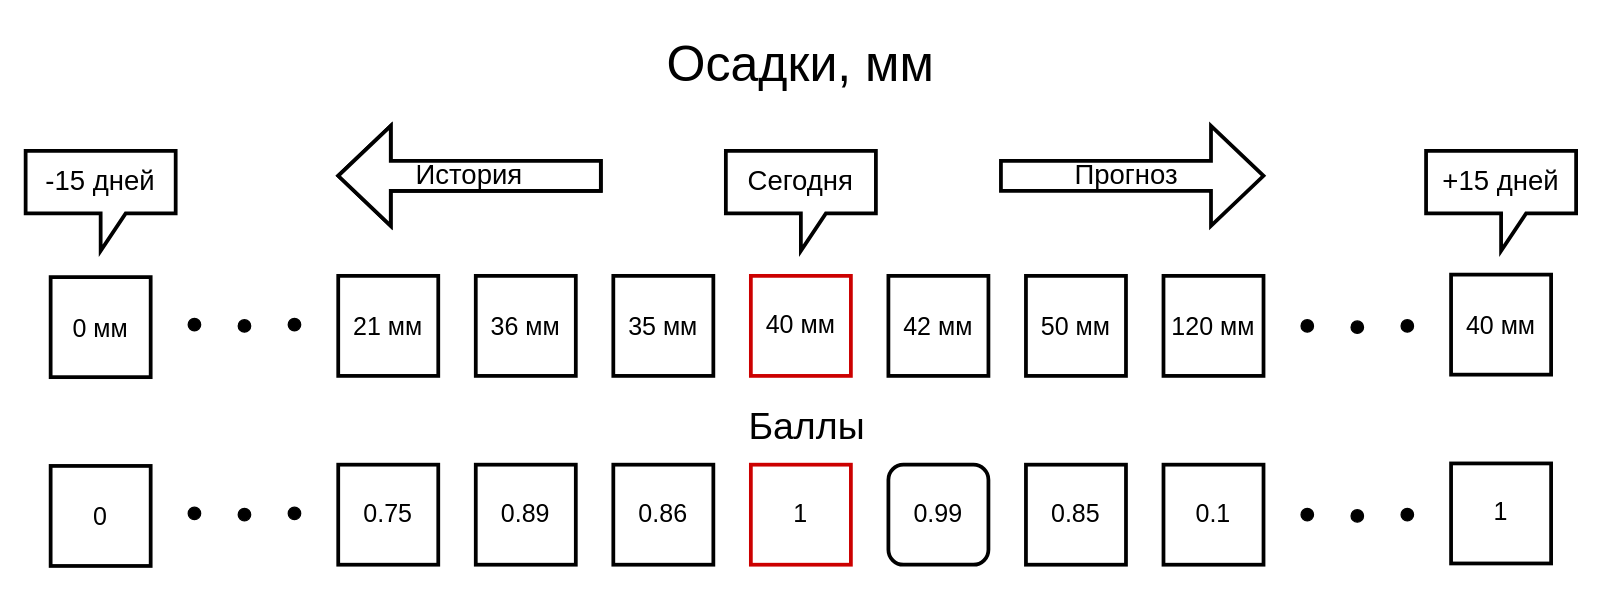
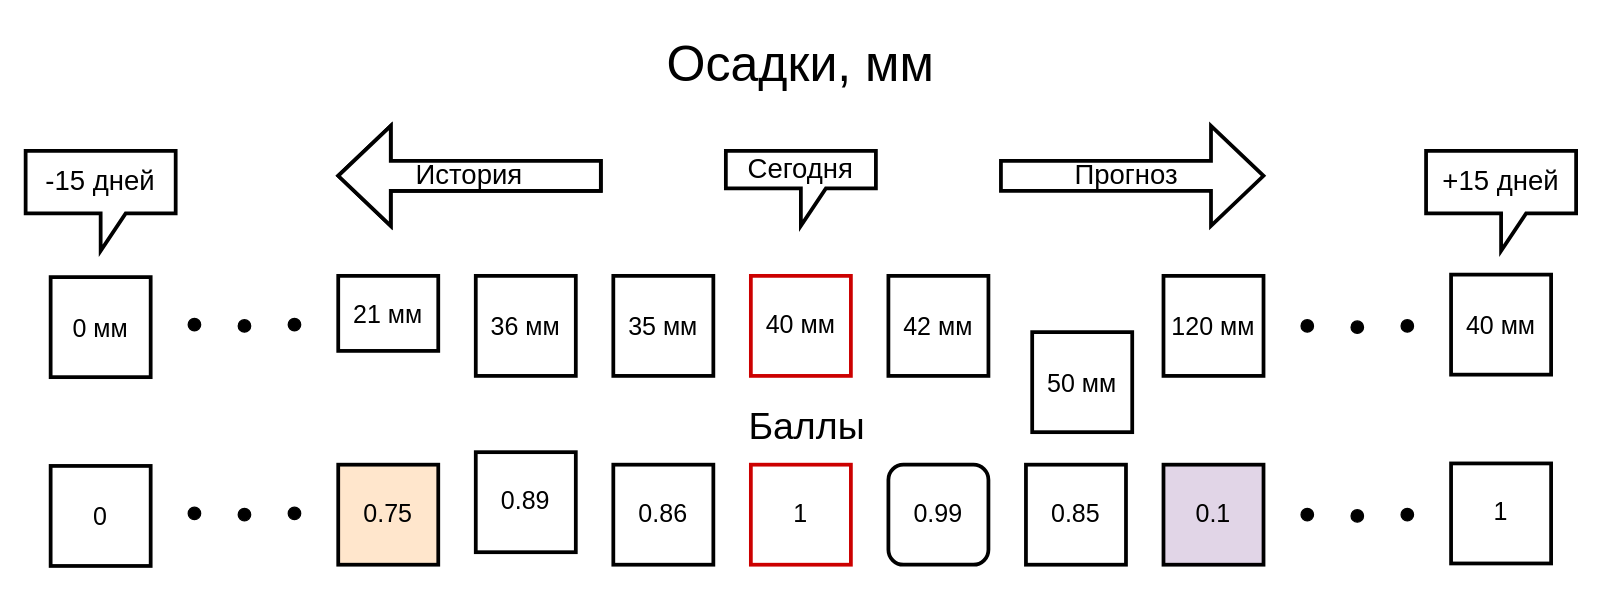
  <mxCell id="0" />
  <mxCell id="1" parent="0" />
  <mxCell id="2" value="&lt;sup&gt;&lt;span style=&quot;font-size: 20px&quot;&gt;40 мм&lt;/span&gt;&lt;br&gt;&lt;/sup&gt;" style="whiteSpace=wrap;html=1;aspect=fixed;strokeWidth=3;strokeColor=#CC0000;" parent="1" vertex="1"><mxGeometry x="600" y="220" width="80" height="80" as="geometry" /></mxCell>
  <mxCell id="3" value="&lt;span style=&quot;font-size: 20px&quot;&gt;42 мм&lt;/span&gt;&lt;sup&gt;&lt;br&gt;&lt;/sup&gt;" style="whiteSpace=wrap;html=1;aspect=fixed;strokeWidth=3;" parent="1" vertex="1"><mxGeometry x="710" y="220" width="80" height="80" as="geometry" /></mxCell>
- <mxCell id="4" value="&lt;span style=&quot;font-size: 20px&quot;&gt;50 мм&lt;/span&gt;&lt;sup&gt;&lt;br&gt;&lt;/sup&gt;" style="whiteSpace=wrap;html=1;aspect=fixed;strokeWidth=3;" parent="1" vertex="1"><mxGeometry x="820" y="220" width="80" height="80" as="geometry" /></mxCell>
+ <mxCell id="4" value="&lt;span style=&quot;font-size: 20px&quot;&gt;50 мм&lt;/span&gt;&lt;sup&gt;&lt;br&gt;&lt;/sup&gt;" style="whiteSpace=wrap;html=1;aspect=fixed;strokeWidth=3;" parent="1" vertex="1"><mxGeometry x="825" y="265" width="80" height="80" as="geometry" /></mxCell>
  <mxCell id="5" value="&lt;span style=&quot;font-size: 20px&quot;&gt;120 мм&lt;/span&gt;&lt;sup&gt;&lt;br&gt;&lt;/sup&gt;" style="whiteSpace=wrap;html=1;aspect=fixed;strokeWidth=3;" parent="1" vertex="1"><mxGeometry x="930" y="220" width="80" height="80" as="geometry" /></mxCell>
- <mxCell id="6" value="&lt;span style=&quot;font-size: 20px&quot;&gt;21 мм&lt;/span&gt;&lt;sup&gt;&lt;br&gt;&lt;/sup&gt;" style="whiteSpace=wrap;html=1;aspect=fixed;strokeWidth=3;" parent="1" vertex="1"><mxGeometry x="270" y="220" width="80" height="80" as="geometry" /></mxCell>
+ <mxCell id="6" value="&lt;span style=&quot;font-size: 20px&quot;&gt;21 мм&lt;/span&gt;&lt;sup&gt;&lt;br&gt;&lt;/sup&gt;" style="whiteSpace=wrap;html=1;aspect=fixed;strokeWidth=3;" parent="1" vertex="1"><mxGeometry x="270" y="220" width="80" height="60" as="geometry" /></mxCell>
  <mxCell id="7" value="&lt;span style=&quot;font-size: 20px&quot;&gt;36 мм&lt;/span&gt;&lt;sup&gt;&lt;br&gt;&lt;/sup&gt;" style="whiteSpace=wrap;html=1;aspect=fixed;strokeWidth=3;" parent="1" vertex="1"><mxGeometry x="380" y="220" width="80" height="80" as="geometry" /></mxCell>
  <mxCell id="8" value="&lt;span style=&quot;font-size: 20px&quot;&gt;35 мм&lt;/span&gt;&lt;sup&gt;&lt;br&gt;&lt;/sup&gt;" style="whiteSpace=wrap;html=1;aspect=fixed;strokeWidth=3;" parent="1" vertex="1"><mxGeometry x="490" y="220" width="80" height="80" as="geometry" /></mxCell>
- <mxCell id="9" value="&lt;font style=&quot;font-size: 22px&quot;&gt;Сегодня&lt;/font&gt;" style="shape=callout;whiteSpace=wrap;html=1;perimeter=calloutPerimeter;strokeWidth=3;" parent="1" vertex="1"><mxGeometry x="580" y="120" width="120" height="80" as="geometry" /></mxCell>
+ <mxCell id="9" value="&lt;font style=&quot;font-size: 22px&quot;&gt;Сегодня&lt;/font&gt;" style="shape=callout;whiteSpace=wrap;html=1;perimeter=calloutPerimeter;strokeWidth=3;" parent="1" vertex="1"><mxGeometry x="580" y="120" width="120" height="60" as="geometry" /></mxCell>
  <mxCell id="10" value="" style="shape=ellipse;html=1;fillColor=#000000;strokeWidth=1;" parent="1" vertex="1"><mxGeometry x="230" y="254" width="10" height="10" as="geometry" /></mxCell>
  <mxCell id="11" value="" style="shape=ellipse;html=1;fillColor=#000000;strokeWidth=1;" parent="1" vertex="1"><mxGeometry x="190" y="255" width="10" height="10" as="geometry" /></mxCell>
  <mxCell id="12" value="" style="shape=ellipse;html=1;fillColor=#000000;strokeWidth=1;" parent="1" vertex="1"><mxGeometry x="150" y="254" width="10" height="10" as="geometry" /></mxCell>
  <mxCell id="13" value="" style="shape=ellipse;html=1;fillColor=#000000;strokeWidth=1;" parent="1" vertex="1"><mxGeometry x="1120" y="255" width="10" height="10" as="geometry" /></mxCell>
  <mxCell id="14" value="" style="shape=ellipse;html=1;fillColor=#000000;strokeWidth=1;" parent="1" vertex="1"><mxGeometry x="1080" y="256" width="10" height="10" as="geometry" /></mxCell>
  <mxCell id="15" value="" style="shape=ellipse;html=1;fillColor=#000000;strokeWidth=1;" parent="1" vertex="1"><mxGeometry x="1040" y="255" width="10" height="10" as="geometry" /></mxCell>
  <mxCell id="16" value="&lt;span style=&quot;font-size: 20px&quot;&gt;0 мм&lt;/span&gt;&lt;sup&gt;&lt;br&gt;&lt;/sup&gt;" style="whiteSpace=wrap;html=1;aspect=fixed;strokeWidth=3;" parent="1" vertex="1"><mxGeometry x="40" y="221" width="80" height="80" as="geometry" /></mxCell>
  <mxCell id="17" value="&lt;span style=&quot;font-size: 20px&quot;&gt;40 мм&lt;/span&gt;&lt;sup&gt;&lt;br&gt;&lt;/sup&gt;" style="whiteSpace=wrap;html=1;aspect=fixed;strokeWidth=3;" parent="1" vertex="1"><mxGeometry x="1160" y="219" width="80" height="80" as="geometry" /></mxCell>
  <mxCell id="18" value="&lt;font style=&quot;font-size: 22px&quot;&gt;-15 дней&lt;/font&gt;" style="shape=callout;whiteSpace=wrap;html=1;perimeter=calloutPerimeter;strokeWidth=3;" parent="1" vertex="1"><mxGeometry x="20" y="120" width="120" height="80" as="geometry" /></mxCell>
  <mxCell id="19" value="&lt;font style=&quot;font-size: 22px&quot;&gt;+15 дней&lt;/font&gt;" style="shape=callout;whiteSpace=wrap;html=1;perimeter=calloutPerimeter;strokeWidth=3;" parent="1" vertex="1"><mxGeometry x="1140" y="120" width="120" height="80" as="geometry" /></mxCell>
  <mxCell id="20" value="&lt;sup&gt;&lt;span style=&quot;font-size: 20px&quot;&gt;1&lt;/span&gt;&lt;br&gt;&lt;/sup&gt;" style="whiteSpace=wrap;html=1;aspect=fixed;strokeWidth=3;strokeColor=#CC0000;" parent="1" vertex="1"><mxGeometry x="600" y="371" width="80" height="80" as="geometry" /></mxCell>
  <mxCell id="21" value="&lt;sup&gt;&lt;span style=&quot;font-size: 20px&quot;&gt;0.99&lt;/span&gt;&lt;br&gt;&lt;/sup&gt;" style="whiteSpace=wrap;html=1;aspect=fixed;strokeWidth=3;rounded=1;" parent="1" vertex="1"><mxGeometry x="710" y="371" width="80" height="80" as="geometry" /></mxCell>
  <mxCell id="22" value="&lt;sup&gt;&lt;span style=&quot;font-size: 20px&quot;&gt;0.85&lt;/span&gt;&lt;br&gt;&lt;/sup&gt;" style="whiteSpace=wrap;html=1;aspect=fixed;strokeWidth=3;" parent="1" vertex="1"><mxGeometry x="820" y="371" width="80" height="80" as="geometry" /></mxCell>
- <mxCell id="23" value="&lt;sup&gt;&lt;span style=&quot;font-size: 20px&quot;&gt;0.1&lt;/span&gt;&lt;br&gt;&lt;/sup&gt;" style="whiteSpace=wrap;html=1;aspect=fixed;strokeWidth=3;" parent="1" vertex="1"><mxGeometry x="930" y="371" width="80" height="80" as="geometry" /></mxCell>
- <mxCell id="24" value="&lt;sup&gt;&lt;span style=&quot;font-size: 20px&quot;&gt;0.75&lt;/span&gt;&lt;br&gt;&lt;/sup&gt;" style="whiteSpace=wrap;html=1;aspect=fixed;strokeWidth=3;" parent="1" vertex="1"><mxGeometry x="270" y="371" width="80" height="80" as="geometry" /></mxCell>
- <mxCell id="25" value="&lt;sup&gt;&lt;span style=&quot;font-size: 20px&quot;&gt;0.89&lt;/span&gt;&lt;br&gt;&lt;/sup&gt;" style="whiteSpace=wrap;html=1;aspect=fixed;strokeWidth=3;" parent="1" vertex="1"><mxGeometry x="380" y="371" width="80" height="80" as="geometry" /></mxCell>
+ <mxCell id="23" value="&lt;sup&gt;&lt;span style=&quot;font-size: 20px&quot;&gt;0.1&lt;/span&gt;&lt;br&gt;&lt;/sup&gt;" style="whiteSpace=wrap;html=1;aspect=fixed;strokeWidth=3;fillColor=#e1d5e7;" parent="1" vertex="1"><mxGeometry x="930" y="371" width="80" height="80" as="geometry" /></mxCell>
+ <mxCell id="24" value="&lt;sup&gt;&lt;span style=&quot;font-size: 20px&quot;&gt;0.75&lt;/span&gt;&lt;br&gt;&lt;/sup&gt;" style="whiteSpace=wrap;html=1;aspect=fixed;strokeWidth=3;fillColor=#ffe6cc;" parent="1" vertex="1"><mxGeometry x="270" y="371" width="80" height="80" as="geometry" /></mxCell>
+ <mxCell id="25" value="&lt;sup&gt;&lt;span style=&quot;font-size: 20px&quot;&gt;0.89&lt;/span&gt;&lt;br&gt;&lt;/sup&gt;" style="whiteSpace=wrap;html=1;aspect=fixed;strokeWidth=3;" parent="1" vertex="1"><mxGeometry x="380" y="361" width="80" height="80" as="geometry" /></mxCell>
  <mxCell id="26" value="&lt;sup&gt;&lt;span style=&quot;font-size: 20px&quot;&gt;0.86&lt;/span&gt;&lt;br&gt;&lt;/sup&gt;" style="whiteSpace=wrap;html=1;aspect=fixed;strokeWidth=3;" parent="1" vertex="1"><mxGeometry x="490" y="371" width="80" height="80" as="geometry" /></mxCell>
  <mxCell id="27" value="" style="shape=ellipse;html=1;fillColor=#000000;strokeWidth=1;" parent="1" vertex="1"><mxGeometry x="230" y="405" width="10" height="10" as="geometry" /></mxCell>
  <mxCell id="28" value="" style="shape=ellipse;html=1;fillColor=#000000;strokeWidth=1;" parent="1" vertex="1"><mxGeometry x="190" y="406" width="10" height="10" as="geometry" /></mxCell>
  <mxCell id="29" value="" style="shape=ellipse;html=1;fillColor=#000000;strokeWidth=1;" parent="1" vertex="1"><mxGeometry x="150" y="405" width="10" height="10" as="geometry" /></mxCell>
  <mxCell id="30" value="" style="shape=ellipse;html=1;fillColor=#000000;strokeWidth=1;" parent="1" vertex="1"><mxGeometry x="1120" y="406" width="10" height="10" as="geometry" /></mxCell>
  <mxCell id="31" value="" style="shape=ellipse;html=1;fillColor=#000000;strokeWidth=1;" parent="1" vertex="1"><mxGeometry x="1080" y="407" width="10" height="10" as="geometry" /></mxCell>
  <mxCell id="32" value="" style="shape=ellipse;html=1;fillColor=#000000;strokeWidth=1;" parent="1" vertex="1"><mxGeometry x="1040" y="406" width="10" height="10" as="geometry" /></mxCell>
  <mxCell id="33" value="&lt;font style=&quot;font-size: 20px&quot;&gt;0&lt;/font&gt;&lt;sup&gt;&lt;br&gt;&lt;/sup&gt;" style="whiteSpace=wrap;html=1;aspect=fixed;strokeWidth=3;" parent="1" vertex="1"><mxGeometry x="40" y="372" width="80" height="80" as="geometry" /></mxCell>
  <mxCell id="34" value="&lt;sup&gt;&lt;span style=&quot;font-size: 20px&quot;&gt;1&lt;/span&gt;&lt;br&gt;&lt;/sup&gt;" style="whiteSpace=wrap;html=1;aspect=fixed;strokeWidth=3;" parent="1" vertex="1"><mxGeometry x="1160" y="370" width="80" height="80" as="geometry" /></mxCell>
  <mxCell id="35" value="&lt;span style=&quot;font-size: 40px&quot;&gt;Осадки, мм&lt;/span&gt;" style="text;html=1;strokeColor=none;fillColor=none;align=center;verticalAlign=middle;whiteSpace=wrap;rounded=0;" parent="1" vertex="1"><mxGeometry x="495" y="20" width="290" height="60" as="geometry" /></mxCell>
  <mxCell id="36" value="&lt;font style=&quot;font-size: 30px&quot;&gt;Баллы&lt;/font&gt;" style="text;html=1;strokeColor=none;fillColor=none;align=center;verticalAlign=middle;whiteSpace=wrap;rounded=0;" parent="1" vertex="1"><mxGeometry x="500" y="310" width="290" height="60" as="geometry" /></mxCell>
  <mxCell id="37" value="&lt;font style=&quot;font-size: 22px&quot;&gt;История&lt;/font&gt;" style="shape=singleArrow;direction=west;whiteSpace=wrap;html=1;strokeWidth=3;" vertex="1" parent="1"><mxGeometry x="270" y="100" width="210" height="80" as="geometry" /></mxCell>
  <mxCell id="38" value="" style="shape=singleArrow;direction=west;whiteSpace=wrap;html=1;strokeWidth=3;rotation=-180;horizontal=1;verticalAlign=middle;" vertex="1" parent="1"><mxGeometry x="800" y="100" width="210" height="80" as="geometry" /></mxCell>
  <mxCell id="39" value="&lt;font style=&quot;font-size: 22px&quot;&gt;Прогноз&lt;/font&gt;" style="text;html=1;align=center;verticalAlign=middle;resizable=0;points=[];autosize=1;" vertex="1" parent="1"><mxGeometry x="850" y="130" width="100" height="20" as="geometry" /></mxCell>
  <mxCell id="40" value="&lt;font style=&quot;font-size: 22px&quot;&gt;История&lt;/font&gt;" style="shape=singleArrow;direction=west;whiteSpace=wrap;html=1;strokeWidth=3;" vertex="1" parent="1"><mxGeometry x="270" y="100" width="210" height="80" as="geometry" /></mxCell>
